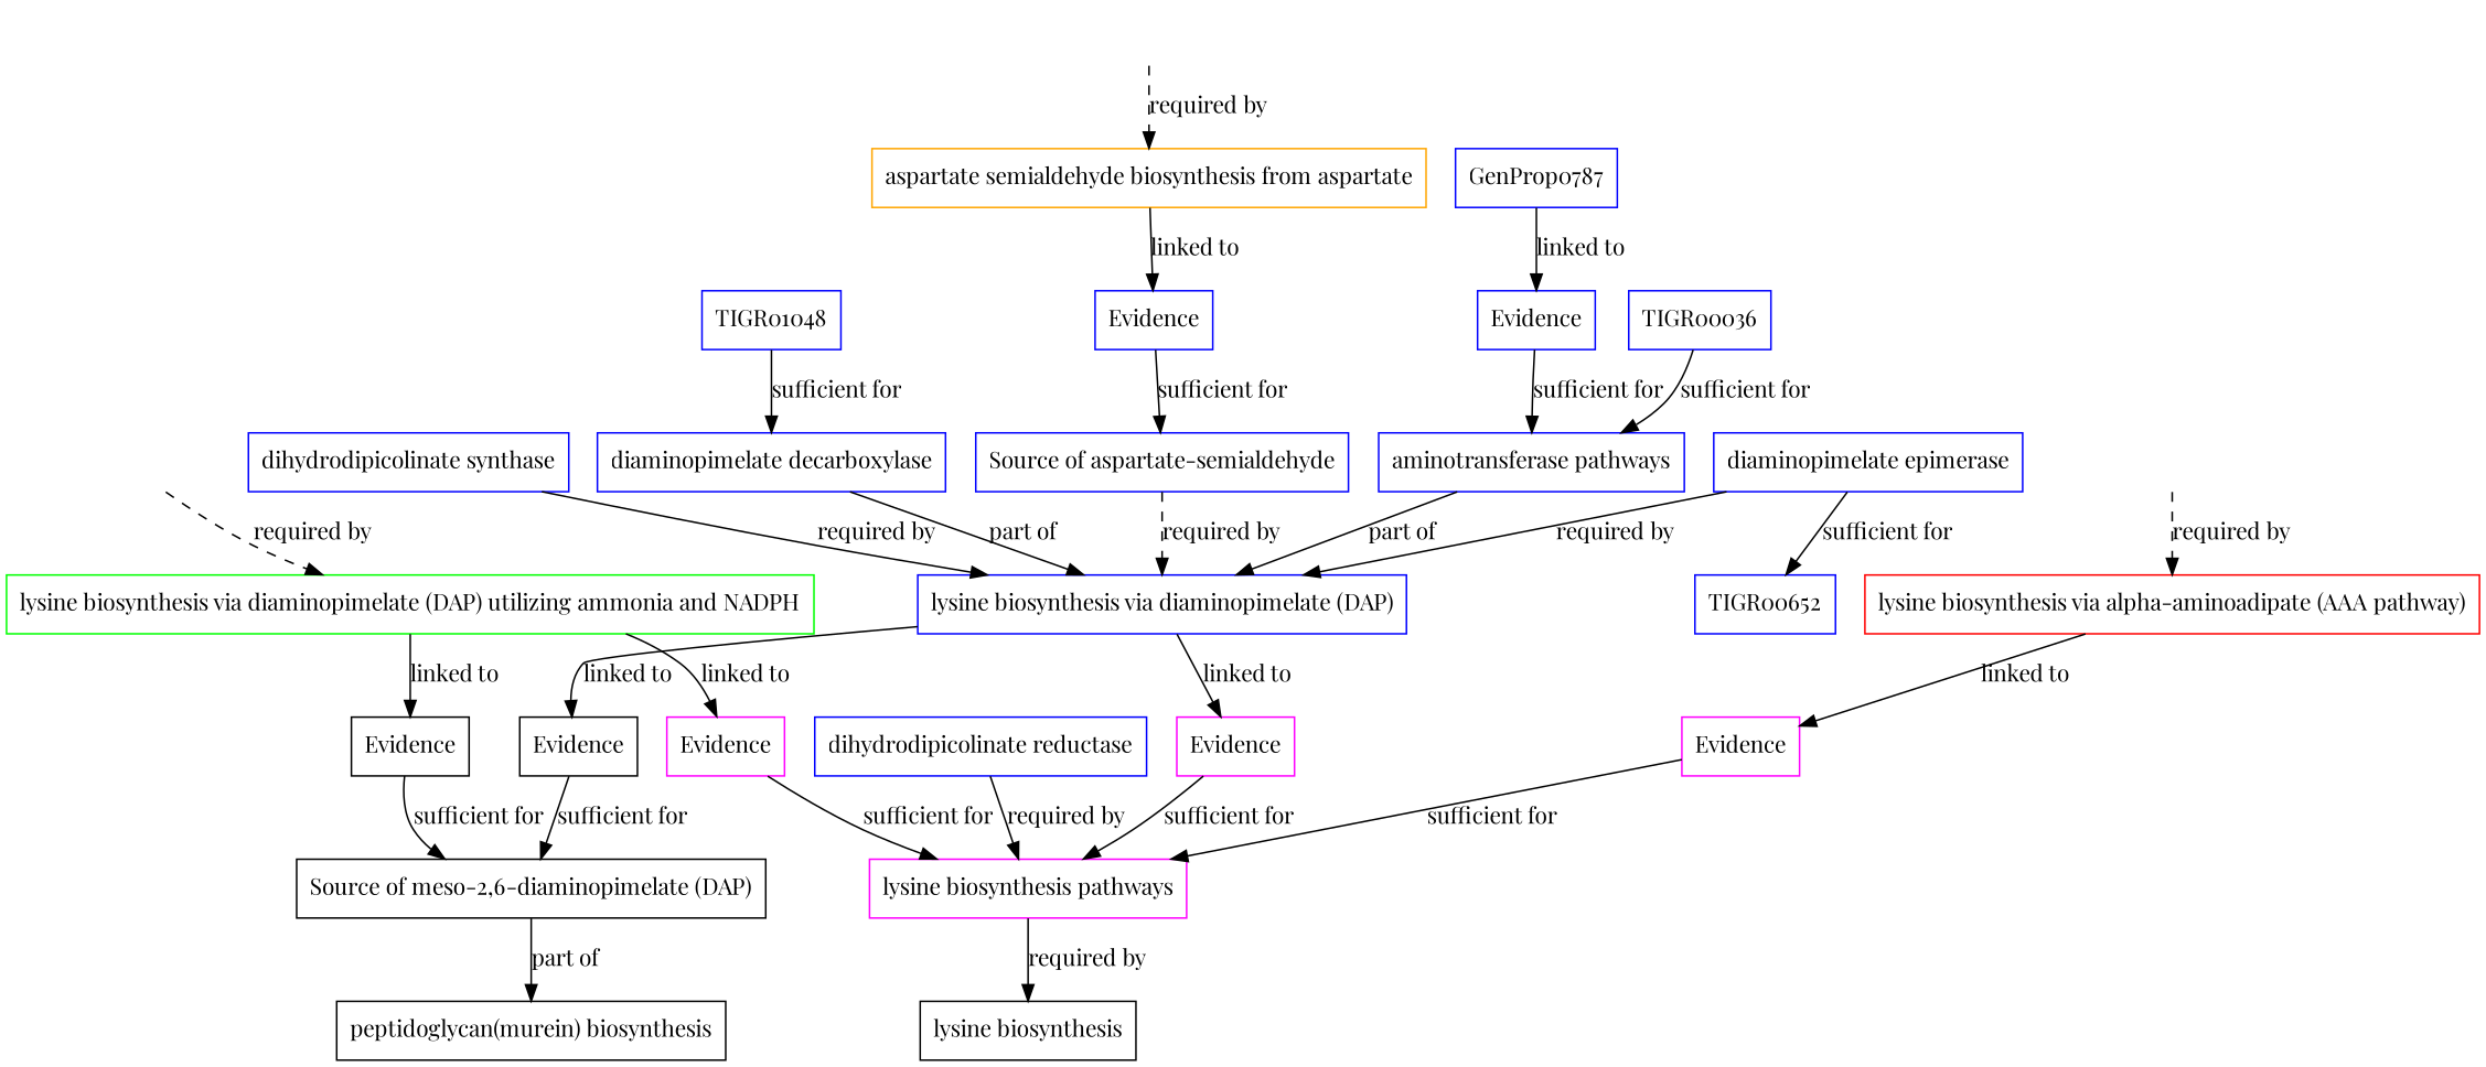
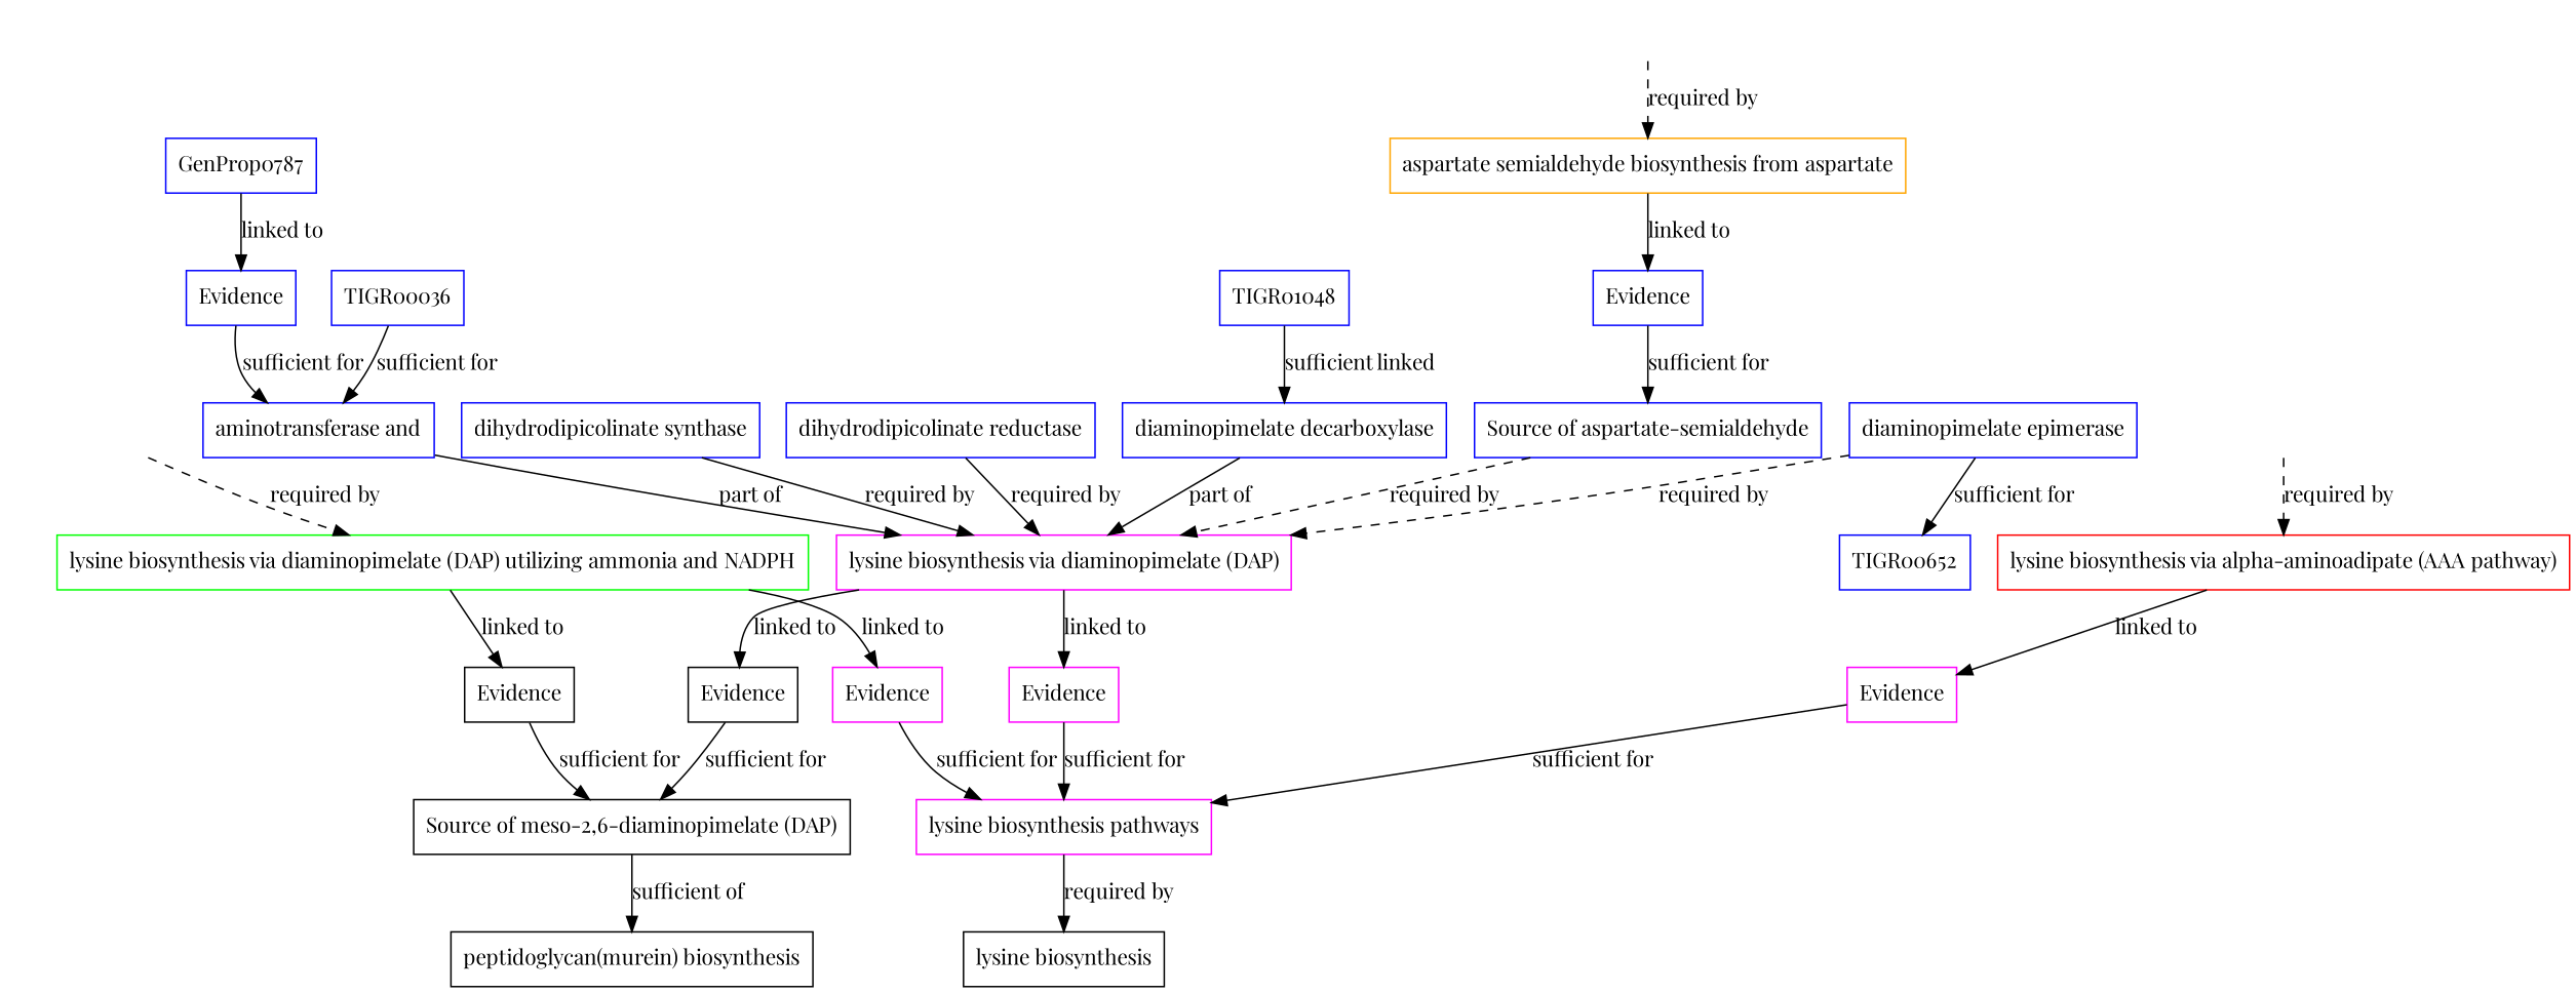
  digraph {
    fontname="Playfair Display"
    node [color=blue fontname="Playfair Display" shape=rect]
    edge [fontname="Playfair Display"]
-   n1 [label="lysine biosynthesis via diaminopimelate (DAP)"]
+   n1 [color=magenta label="lysine biosynthesis via diaminopimelate (DAP)"]
    n2 [color=magenta label=Evidence]
    n3 [label=Evidence color=""]
    n4 [color=magenta label="lysine biosynthesis pathways"]
    n5 [label="Source of meso-2,6-diaminopimelate (DAP)" color=""]
    n6 [color=orange label="aspartate semialdehyde biosynthesis from aspartate"]
    n7 [label=Evidence]
    n8 [label="Source of aspartate-semialdehyde"]
    n9 [color=red label="lysine biosynthesis via alpha-aminoadipate (AAA pathway)"]
    n10 [color=magenta label=Evidence]
    n11 [label="lysine biosynthesis" color=""]
    n12 [color=green label="lysine biosynthesis via diaminopimelate (DAP) utilizing ammonia and NADPH"]
    n13 [color=magenta label=Evidence]
    n14 [label=Evidence color=""]
    n15 [label=Evidence]
    GenProp0787
-   n17 [label="aminotransferase pathways"]
+   n17 [label="aminotransferase and"]
    n18 [label="dihydrodipicolinate synthase"]
    n19 [label="dihydrodipicolinate reductase"]
    n20 [label="diaminopimelate epimerase"]
    n21 [label=TIGR00652]
    n22 [label="diaminopimelate decarboxylase"]
    n23 [label="peptidoglycan(murein) biosynthesis" color=""]
    PropCompInv1 [style=invisible color=""]
    PropCompInv2 [style=invisible color=""]
    PropCompInv3 [style=invisible color=""]
    n27 [label=TIGR00036]
    n28 [label=TIGR01048]
    n1 -> n2 [label="linked to"]
    n1 -> n3 [label="linked to"]
    n2 -> n4 [label="sufficient for"]
    n3 -> n5 [label="sufficient for"]
    n4 -> n11 [label="required by"]
-   n5 -> n23 [label="part of"]
+   n5 -> n23 [label="sufficient of"]
    n6 -> n7 [label="linked to"]
    n7 -> n8 [label="sufficient for"]
    n8 -> n1 [label="required by" style=dashed]
    n9 -> n10 [label="linked to"]
    n10 -> n4 [label="sufficient for"]
    n12 -> n13 [label="linked to"]
    n12 -> n14 [label="linked to"]
    n13 -> n4 [label="sufficient for"]
    n14 -> n5 [label="sufficient for"]
    n15 -> n17 [label="sufficient for"]
    GenProp0787 -> n15 [label="linked to"]
    n17 -> n1 [label="part of"]
    n18 -> n1 [label="required by"]
-   n19 -> n4 [label="required by"]
-   n20 -> n1 [label="required by"]
+   n19 -> n1 [label="required by"]
+   n20 -> n1 [label="required by" style=dashed]
    n20 -> n21 [label="sufficient for"]
    n22 -> n1 [label="part of"]
    PropCompInv1 -> n9 [label="required by" style=dashed]
    PropCompInv2 -> n12 [label="required by" style=dashed]
    PropCompInv3 -> n6 [label="required by" style=dashed]
    n27 -> n17 [label="sufficient for"]
-   n28 -> n22 [label="sufficient for"]
+   n28 -> n22 [label="sufficient linked"]
  }
